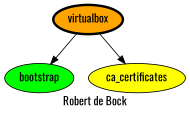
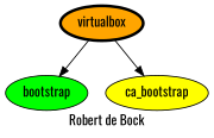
  digraph {
    fontname=Oswald
    label="Robert de Bock"
    node [fontname=Oswald style=filled]
    edge [fontname=Oswald]
    bootstrap [fillcolor=green]
-   ca_certificates [fillcolor=yellow]
+   ca_certificates [fillcolor=yellow label=ca_bootstrap]
    virtualbox [fillcolor=orange penwidth=3]
    virtualbox -> bootstrap
    virtualbox -> ca_certificates
  }
